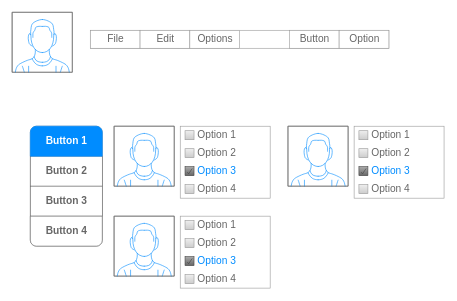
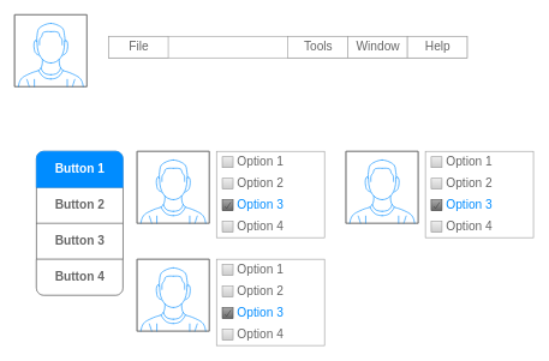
  <mxCell id="0" />
  <mxCell id="1" parent="0" />
  <mxCell id="2" value="" style="verticalLabelPosition=bottom;shadow=0;dashed=0;align=center;html=1;verticalAlign=top;strokeWidth=1;shape=mxgraph.mockup.containers.userMale;strokeColor=#666666;strokeColor2=#008cff;" vertex="1" parent="1"><mxGeometry x="190" y="210" width="100" height="100" as="geometry" /></mxCell>
  <mxCell id="3" value="" style="strokeWidth=1;shadow=0;dashed=0;align=center;html=1;shape=mxgraph.mockup.forms.rrect;rSize=0;strokeColor=#999999;fillColor=#ffffff;recursiveResize=0;" vertex="1" parent="1"><mxGeometry x="300" y="210" width="150" height="120" as="geometry" /></mxCell>
  <mxCell id="4" value="Option 1" style="strokeWidth=1;shadow=0;dashed=0;align=center;html=1;shape=mxgraph.mockup.forms.rrect;rSize=0;fillColor=#eeeeee;strokeColor=#999999;gradientColor=#cccccc;align=left;spacingLeft=4;fontSize=17;fontColor=#666666;labelPosition=right;" vertex="1" parent="3"><mxGeometry x="8" y="7.5" width="15" height="15" as="geometry" /></mxCell>
  <mxCell id="5" value="Option 2" style="strokeWidth=1;shadow=0;dashed=0;align=center;html=1;shape=mxgraph.mockup.forms.rrect;rSize=0;fillColor=#eeeeee;strokeColor=#999999;gradientColor=#cccccc;align=left;spacingLeft=4;fontSize=17;fontColor=#666666;labelPosition=right;" vertex="1" parent="3"><mxGeometry x="8" y="37.5" width="15" height="15" as="geometry" /></mxCell>
  <mxCell id="6" value="Option 3" style="strokeWidth=1;shadow=0;dashed=0;align=center;html=1;shape=mxgraph.mockup.forms.checkbox;rSize=0;resizable=0;fillColor=#aaaaaa;strokeColor=#444444;gradientColor=#666666;align=left;spacingLeft=4;fontSize=17;fontColor=#008cff;labelPosition=right;" vertex="1" parent="3"><mxGeometry x="8" y="67.5" width="15" height="15" as="geometry" /></mxCell>
  <mxCell id="7" value="Option 4" style="strokeWidth=1;shadow=0;dashed=0;align=center;html=1;shape=mxgraph.mockup.forms.rrect;rSize=0;fillColor=#eeeeee;strokeColor=#999999;gradientColor=#cccccc;align=left;spacingLeft=4;fontSize=17;fontColor=#666666;labelPosition=right;" vertex="1" parent="3"><mxGeometry x="8" y="97.5" width="15" height="15" as="geometry" /></mxCell>
  <mxCell id="8" value="" style="strokeWidth=1;shadow=0;dashed=0;align=center;html=1;shape=mxgraph.mockup.rrect;rSize=10;strokeColor=#666666;" vertex="1" parent="1"><mxGeometry x="50" y="210" width="120" height="200" as="geometry" /></mxCell>
  <mxCell id="9" value="Button 2" style="strokeColor=inherit;fillColor=inherit;gradientColor=inherit;strokeWidth=1;shadow=0;dashed=0;align=center;html=1;shape=mxgraph.mockup.rrect;rSize=0;fontSize=17;fontColor=#666666;fontStyle=1;resizeWidth=1;" vertex="1" parent="8"><mxGeometry width="120" height="50" relative="1" as="geometry"><mxPoint y="50" as="offset" /></mxGeometry></mxCell>
  <mxCell id="10" value="Button 3" style="strokeColor=inherit;fillColor=inherit;gradientColor=inherit;strokeWidth=1;shadow=0;dashed=0;align=center;html=1;shape=mxgraph.mockup.rrect;rSize=0;fontSize=17;fontColor=#666666;fontStyle=1;resizeWidth=1;" vertex="1" parent="8"><mxGeometry width="120" height="50" relative="1" as="geometry"><mxPoint y="100" as="offset" /></mxGeometry></mxCell>
  <mxCell id="11" value="Button 4" style="strokeColor=inherit;fillColor=inherit;gradientColor=inherit;strokeWidth=1;shadow=0;dashed=0;align=center;html=1;shape=mxgraph.mockup.bottomButton;rSize=10;fontSize=17;fontColor=#666666;fontStyle=1;resizeWidth=1;" vertex="1" parent="8"><mxGeometry y="1" width="120" height="50" relative="1" as="geometry"><mxPoint y="-50" as="offset" /></mxGeometry></mxCell>
  <mxCell id="12" value="Button 1" style="strokeWidth=1;shadow=0;dashed=0;align=center;html=1;shape=mxgraph.mockup.topButton;rSize=10;fontSize=17;fontColor=#ffffff;fontStyle=1;fillColor=#008cff;strokeColor=#008cff;resizeWidth=1;" vertex="1" parent="8"><mxGeometry width="120" height="50" relative="1" as="geometry" /></mxCell>
  <mxCell id="13" value="" style="verticalLabelPosition=bottom;shadow=0;dashed=0;align=center;html=1;verticalAlign=top;strokeWidth=1;shape=mxgraph.mockup.containers.userMale;strokeColor=#666666;strokeColor2=#008cff;" vertex="1" parent="1"><mxGeometry x="190" y="360" width="100" height="100" as="geometry" /></mxCell>
  <mxCell id="14" value="" style="strokeWidth=1;shadow=0;dashed=0;align=center;html=1;shape=mxgraph.mockup.forms.rrect;rSize=0;strokeColor=#999999;fillColor=#ffffff;recursiveResize=0;" vertex="1" parent="1"><mxGeometry x="300" y="360" width="150" height="120" as="geometry" /></mxCell>
  <mxCell id="15" value="Option 1" style="strokeWidth=1;shadow=0;dashed=0;align=center;html=1;shape=mxgraph.mockup.forms.rrect;rSize=0;fillColor=#eeeeee;strokeColor=#999999;gradientColor=#cccccc;align=left;spacingLeft=4;fontSize=17;fontColor=#666666;labelPosition=right;" vertex="1" parent="14"><mxGeometry x="8" y="7.5" width="15" height="15" as="geometry" /></mxCell>
  <mxCell id="16" value="Option 2" style="strokeWidth=1;shadow=0;dashed=0;align=center;html=1;shape=mxgraph.mockup.forms.rrect;rSize=0;fillColor=#eeeeee;strokeColor=#999999;gradientColor=#cccccc;align=left;spacingLeft=4;fontSize=17;fontColor=#666666;labelPosition=right;" vertex="1" parent="14"><mxGeometry x="8" y="37.5" width="15" height="15" as="geometry" /></mxCell>
  <mxCell id="17" value="Option 3" style="strokeWidth=1;shadow=0;dashed=0;align=center;html=1;shape=mxgraph.mockup.forms.checkbox;rSize=0;resizable=0;fillColor=#aaaaaa;strokeColor=#444444;gradientColor=#666666;align=left;spacingLeft=4;fontSize=17;fontColor=#008cff;labelPosition=right;" vertex="1" parent="14"><mxGeometry x="8" y="67.5" width="15" height="15" as="geometry" /></mxCell>
  <mxCell id="18" value="Option 4" style="strokeWidth=1;shadow=0;dashed=0;align=center;html=1;shape=mxgraph.mockup.forms.rrect;rSize=0;fillColor=#eeeeee;strokeColor=#999999;gradientColor=#cccccc;align=left;spacingLeft=4;fontSize=17;fontColor=#666666;labelPosition=right;" vertex="1" parent="14"><mxGeometry x="8" y="97.5" width="15" height="15" as="geometry" /></mxCell>
  <mxCell id="19" value="" style="verticalLabelPosition=bottom;shadow=0;dashed=0;align=center;html=1;verticalAlign=top;strokeWidth=1;shape=mxgraph.mockup.containers.userMale;strokeColor=#666666;strokeColor2=#008cff;" vertex="1" parent="1"><mxGeometry x="480" y="210" width="100" height="100" as="geometry" /></mxCell>
  <mxCell id="20" value="" style="strokeWidth=1;shadow=0;dashed=0;align=center;html=1;shape=mxgraph.mockup.forms.rrect;rSize=0;strokeColor=#999999;fillColor=#ffffff;recursiveResize=0;" vertex="1" parent="1"><mxGeometry x="590" y="210" width="150" height="120" as="geometry" /></mxCell>
  <mxCell id="21" value="Option 1" style="strokeWidth=1;shadow=0;dashed=0;align=center;html=1;shape=mxgraph.mockup.forms.rrect;rSize=0;fillColor=#eeeeee;strokeColor=#999999;gradientColor=#cccccc;align=left;spacingLeft=4;fontSize=17;fontColor=#666666;labelPosition=right;" vertex="1" parent="20"><mxGeometry x="8" y="7.5" width="15" height="15" as="geometry" /></mxCell>
  <mxCell id="22" value="Option 2" style="strokeWidth=1;shadow=0;dashed=0;align=center;html=1;shape=mxgraph.mockup.forms.rrect;rSize=0;fillColor=#eeeeee;strokeColor=#999999;gradientColor=#cccccc;align=left;spacingLeft=4;fontSize=17;fontColor=#666666;labelPosition=right;" vertex="1" parent="20"><mxGeometry x="8" y="37.5" width="15" height="15" as="geometry" /></mxCell>
  <mxCell id="23" value="Option 3" style="strokeWidth=1;shadow=0;dashed=0;align=center;html=1;shape=mxgraph.mockup.forms.checkbox;rSize=0;resizable=0;fillColor=#aaaaaa;strokeColor=#444444;gradientColor=#666666;align=left;spacingLeft=4;fontSize=17;fontColor=#008cff;labelPosition=right;" vertex="1" parent="20"><mxGeometry x="8" y="67.5" width="15" height="15" as="geometry" /></mxCell>
  <mxCell id="24" value="Option 4" style="strokeWidth=1;shadow=0;dashed=0;align=center;html=1;shape=mxgraph.mockup.forms.rrect;rSize=0;fillColor=#eeeeee;strokeColor=#999999;gradientColor=#cccccc;align=left;spacingLeft=4;fontSize=17;fontColor=#666666;labelPosition=right;" vertex="1" parent="20"><mxGeometry x="8" y="97.5" width="15" height="15" as="geometry" /></mxCell>
  <mxCell id="25" value="" style="verticalLabelPosition=bottom;shadow=0;dashed=0;align=center;html=1;verticalAlign=top;strokeWidth=1;shape=mxgraph.mockup.containers.userMale;strokeColor=#666666;strokeColor2=#008cff;" vertex="1" parent="1"><mxGeometry x="20" y="20" width="100" height="100" as="geometry" /></mxCell>
  <mxCell id="26" value="" style="strokeWidth=1;shadow=0;dashed=0;align=center;html=1;shape=mxgraph.mockup.forms.rrect;rSize=0;strokeColor=#999999;" vertex="1" parent="1"><mxGeometry x="150" y="50" width="498" height="30" as="geometry" /></mxCell>
  <mxCell id="27" value="File" style="strokeColor=inherit;fillColor=inherit;gradientColor=inherit;strokeWidth=1;shadow=0;dashed=0;align=center;html=1;shape=mxgraph.mockup.forms.rrect;rSize=0;fontSize=17;fontColor=#666666;" vertex="1" parent="26"><mxGeometry width="83" height="30" as="geometry" /></mxCell>
- <mxCell id="28" value="Edit" style="strokeColor=inherit;fillColor=inherit;gradientColor=inherit;strokeWidth=1;shadow=0;dashed=0;align=center;html=1;shape=mxgraph.mockup.forms.rrect;rSize=0;fontSize=17;fontColor=#666666;" vertex="1" parent="26"><mxGeometry x="83" width="83" height="30" as="geometry" /></mxCell>
- <mxCell id="29" value="Options" style="strokeColor=inherit;fillColor=inherit;gradientColor=inherit;strokeWidth=1;shadow=0;dashed=0;align=center;html=1;shape=mxgraph.mockup.forms.rrect;rSize=0;fontSize=17;fontColor=#666666;" vertex="1" parent="26"><mxGeometry x="166" width="83" height="30" as="geometry" /></mxCell>
- <mxCell id="31" value="Button" style="strokeColor=inherit;fillColor=inherit;gradientColor=inherit;strokeWidth=1;shadow=0;dashed=0;align=center;html=1;shape=mxgraph.mockup.forms.rrect;rSize=0;fontSize=17;fontColor=#666666;" vertex="1" parent="26"><mxGeometry x="332" width="83" height="30" as="geometry" /></mxCell>
- <mxCell id="32" value="Option" style="strokeColor=inherit;fillColor=inherit;gradientColor=inherit;strokeWidth=1;shadow=0;dashed=0;align=center;html=1;shape=mxgraph.mockup.forms.rrect;rSize=0;fontSize=17;fontColor=#666666;" vertex="1" parent="26"><mxGeometry x="415" width="83" height="30" as="geometry" /></mxCell>
+ <mxCell id="30" value="Tools" style="strokeColor=inherit;fillColor=inherit;gradientColor=inherit;strokeWidth=1;shadow=0;dashed=0;align=center;html=1;shape=mxgraph.mockup.forms.rrect;rSize=0;fontSize=17;fontColor=#666666;" vertex="1" parent="26"><mxGeometry x="249" width="83" height="30" as="geometry" /></mxCell>
+ <mxCell id="31" value="Window" style="strokeColor=inherit;fillColor=inherit;gradientColor=inherit;strokeWidth=1;shadow=0;dashed=0;align=center;html=1;shape=mxgraph.mockup.forms.rrect;rSize=0;fontSize=17;fontColor=#666666;" vertex="1" parent="26"><mxGeometry x="332" width="83" height="30" as="geometry" /></mxCell>
+ <mxCell id="32" value="Help" style="strokeColor=inherit;fillColor=inherit;gradientColor=inherit;strokeWidth=1;shadow=0;dashed=0;align=center;html=1;shape=mxgraph.mockup.forms.rrect;rSize=0;fontSize=17;fontColor=#666666;" vertex="1" parent="26"><mxGeometry x="415" width="83" height="30" as="geometry" /></mxCell>
